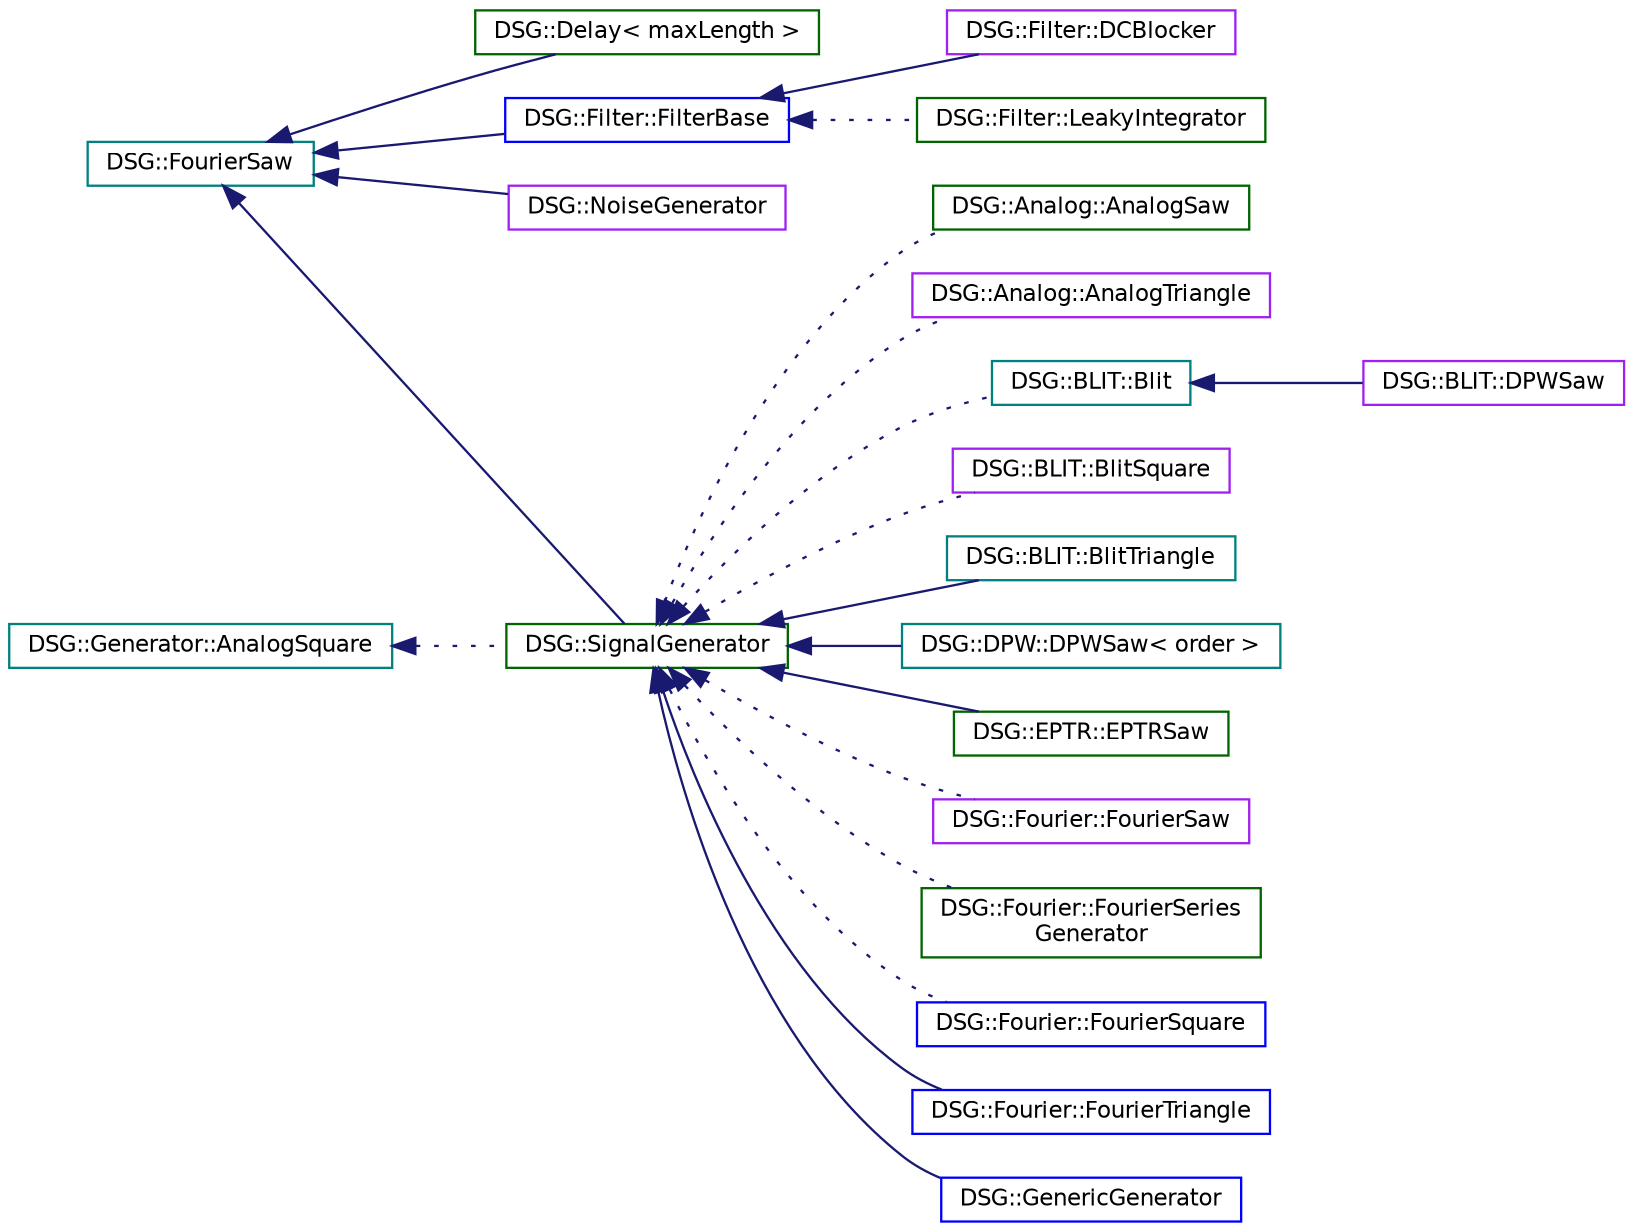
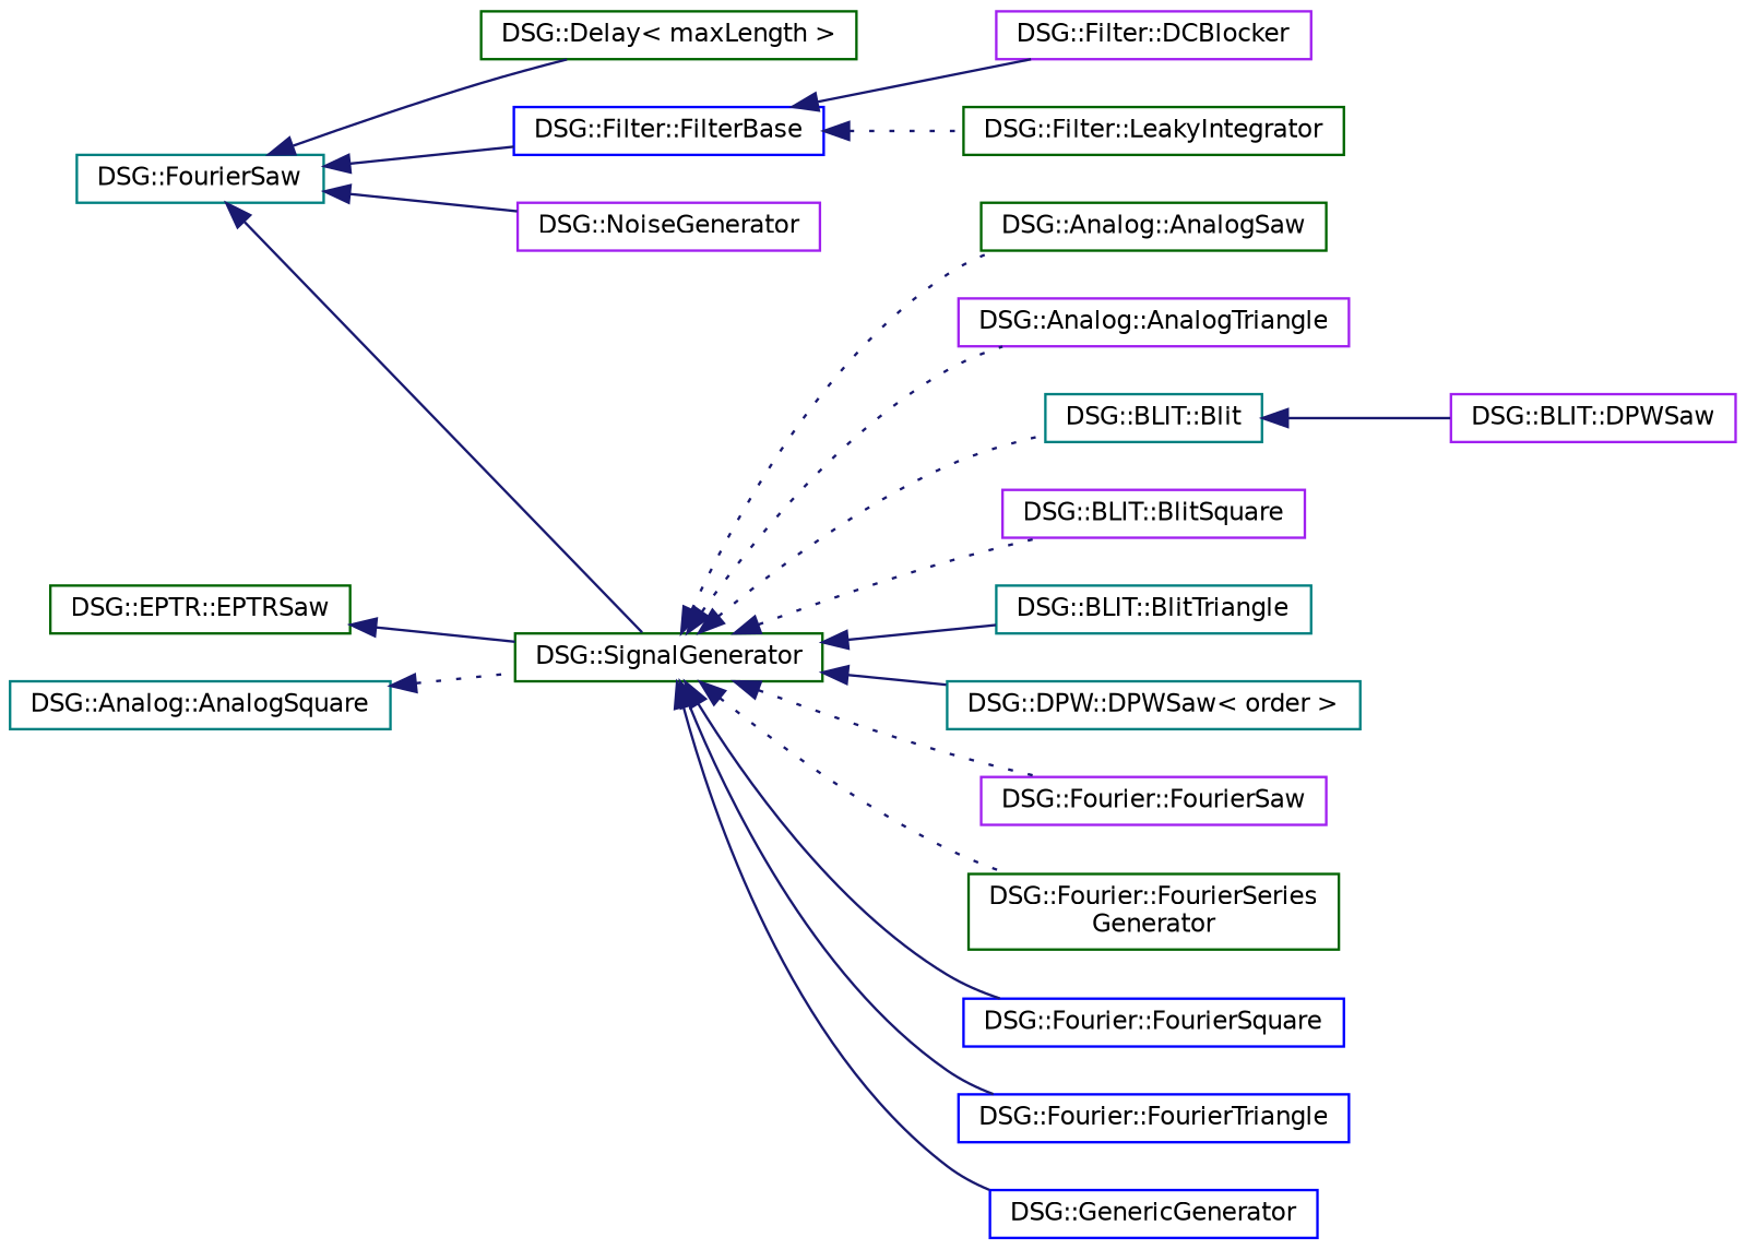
  digraph {
    rankdir=LR
    node [color=darkgreen fillcolor=white fontname=Helvetica fontsize=10 shape=record style=filled]
    edge [color=midnightblue dir=back fontname=Helvetica fontsize=10 labelfontname=Helvetica labelfontsize=10 style=solid]
    n1 [color=teal height=0.2 label="DSG::FourierSaw" width=0.4]
    n2 [height=0.2 label="DSG::Delay\< maxLength \>" width=0.4]
    n3 [color=blue height=0.2 label="DSG::Filter::FilterBase" width=0.4]
    n4 [color=purple height=0.2 label="DSG::NoiseGenerator" width=0.4]
    n5 [height=0.2 label="DSG::SignalGenerator" width=0.4]
    n6 [color=purple height=0.2 label="DSG::Filter::DCBlocker" width=0.4]
    n7 [height=0.2 label="DSG::Filter::LeakyIntegrator" width=0.4]
    n8 [height=0.2 label="DSG::Analog::AnalogSaw" width=0.4]
    n9 [color=purple height=0.2 label="DSG::Analog::AnalogTriangle" width=0.4]
    n10 [color=teal height=0.2 label="DSG::BLIT::Blit" width=0.4]
    n11 [color=purple height=0.2 label="DSG::BLIT::BlitSquare" width=0.4]
    n12 [color=teal height=0.2 label="DSG::BLIT::BlitTriangle" width=0.4]
    n13 [color=teal height=0.2 label="DSG::DPW::DPWSaw\< order \>" width=0.4]
    n14 [height=0.2 label="DSG::EPTR::EPTRSaw" width=0.4]
    n15 [color=purple height=0.2 label="DSG::Fourier::FourierSaw" width=0.4]
    n16 [height=0.2 label="DSG::Fourier::FourierSeries\lGenerator" width=0.4]
    n17 [color=blue height=0.2 label="DSG::Fourier::FourierSquare" width=0.4]
    n18 [color=blue height=0.2 label="DSG::Fourier::FourierTriangle" width=0.4]
    n19 [color=blue height=0.2 label="DSG::GenericGenerator" width=0.4]
-   n20 [color=teal height=0.2 label="DSG::Generator::AnalogSquare" width=0.4]
+   n20 [color=teal height=0.2 label="DSG::Analog::AnalogSquare" width=0.4]
    n21 [color=purple height=0.2 label="DSG::BLIT::DPWSaw" width=0.4]
    n1 -> n2
    n1 -> n3
    n1 -> n4
    n1 -> n5
    n3 -> n6
    n3 -> n7 [style=dotted]
    n5 -> n8 [style=dotted]
    n5 -> n9 [style=dotted]
    n5 -> n10 [style=dotted]
    n5 -> n11 [style=dotted]
    n5 -> n12
    n5 -> n13
-   n5 -> n14
+   n14 -> n5
    n5 -> n15 [style=dotted]
    n5 -> n16 [style=dotted]
-   n5 -> n17 [style=dotted]
+   n5 -> n17
    n5 -> n18
    n5 -> n19
    n10 -> n21
    n20 -> n5 [style=dotted]
  }
